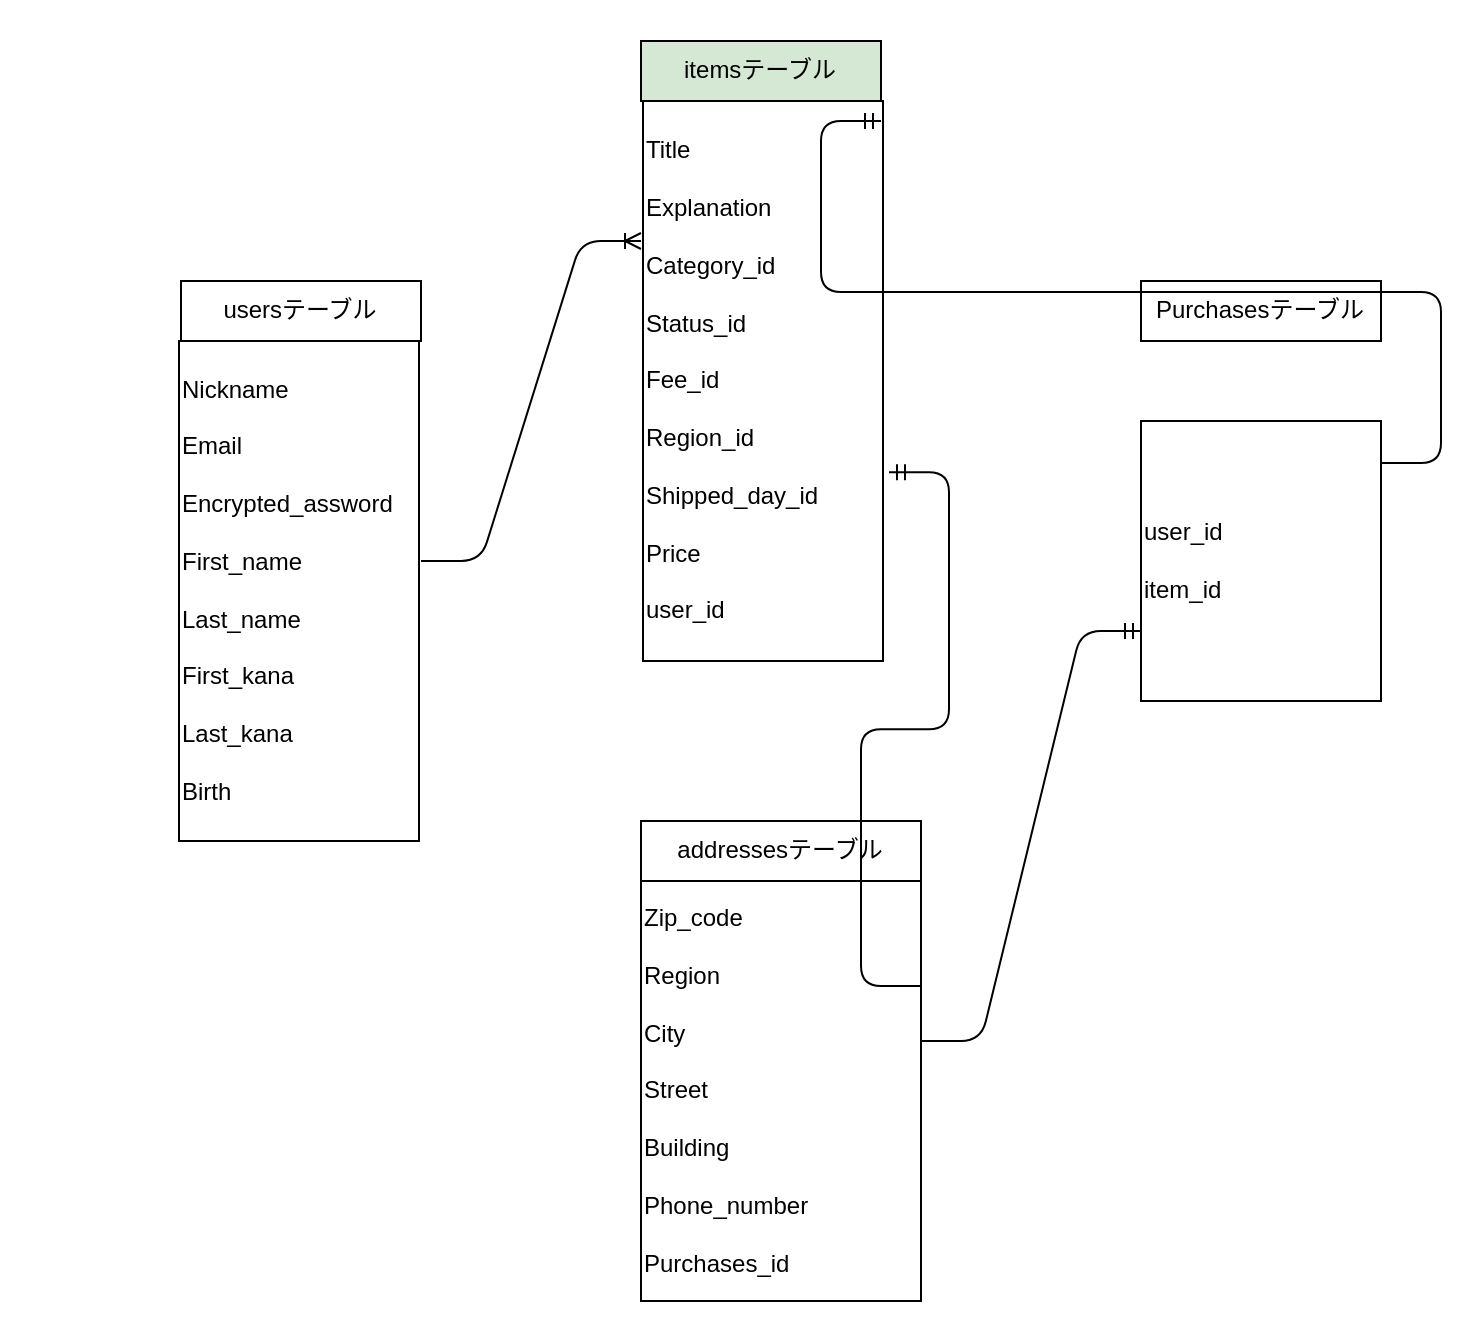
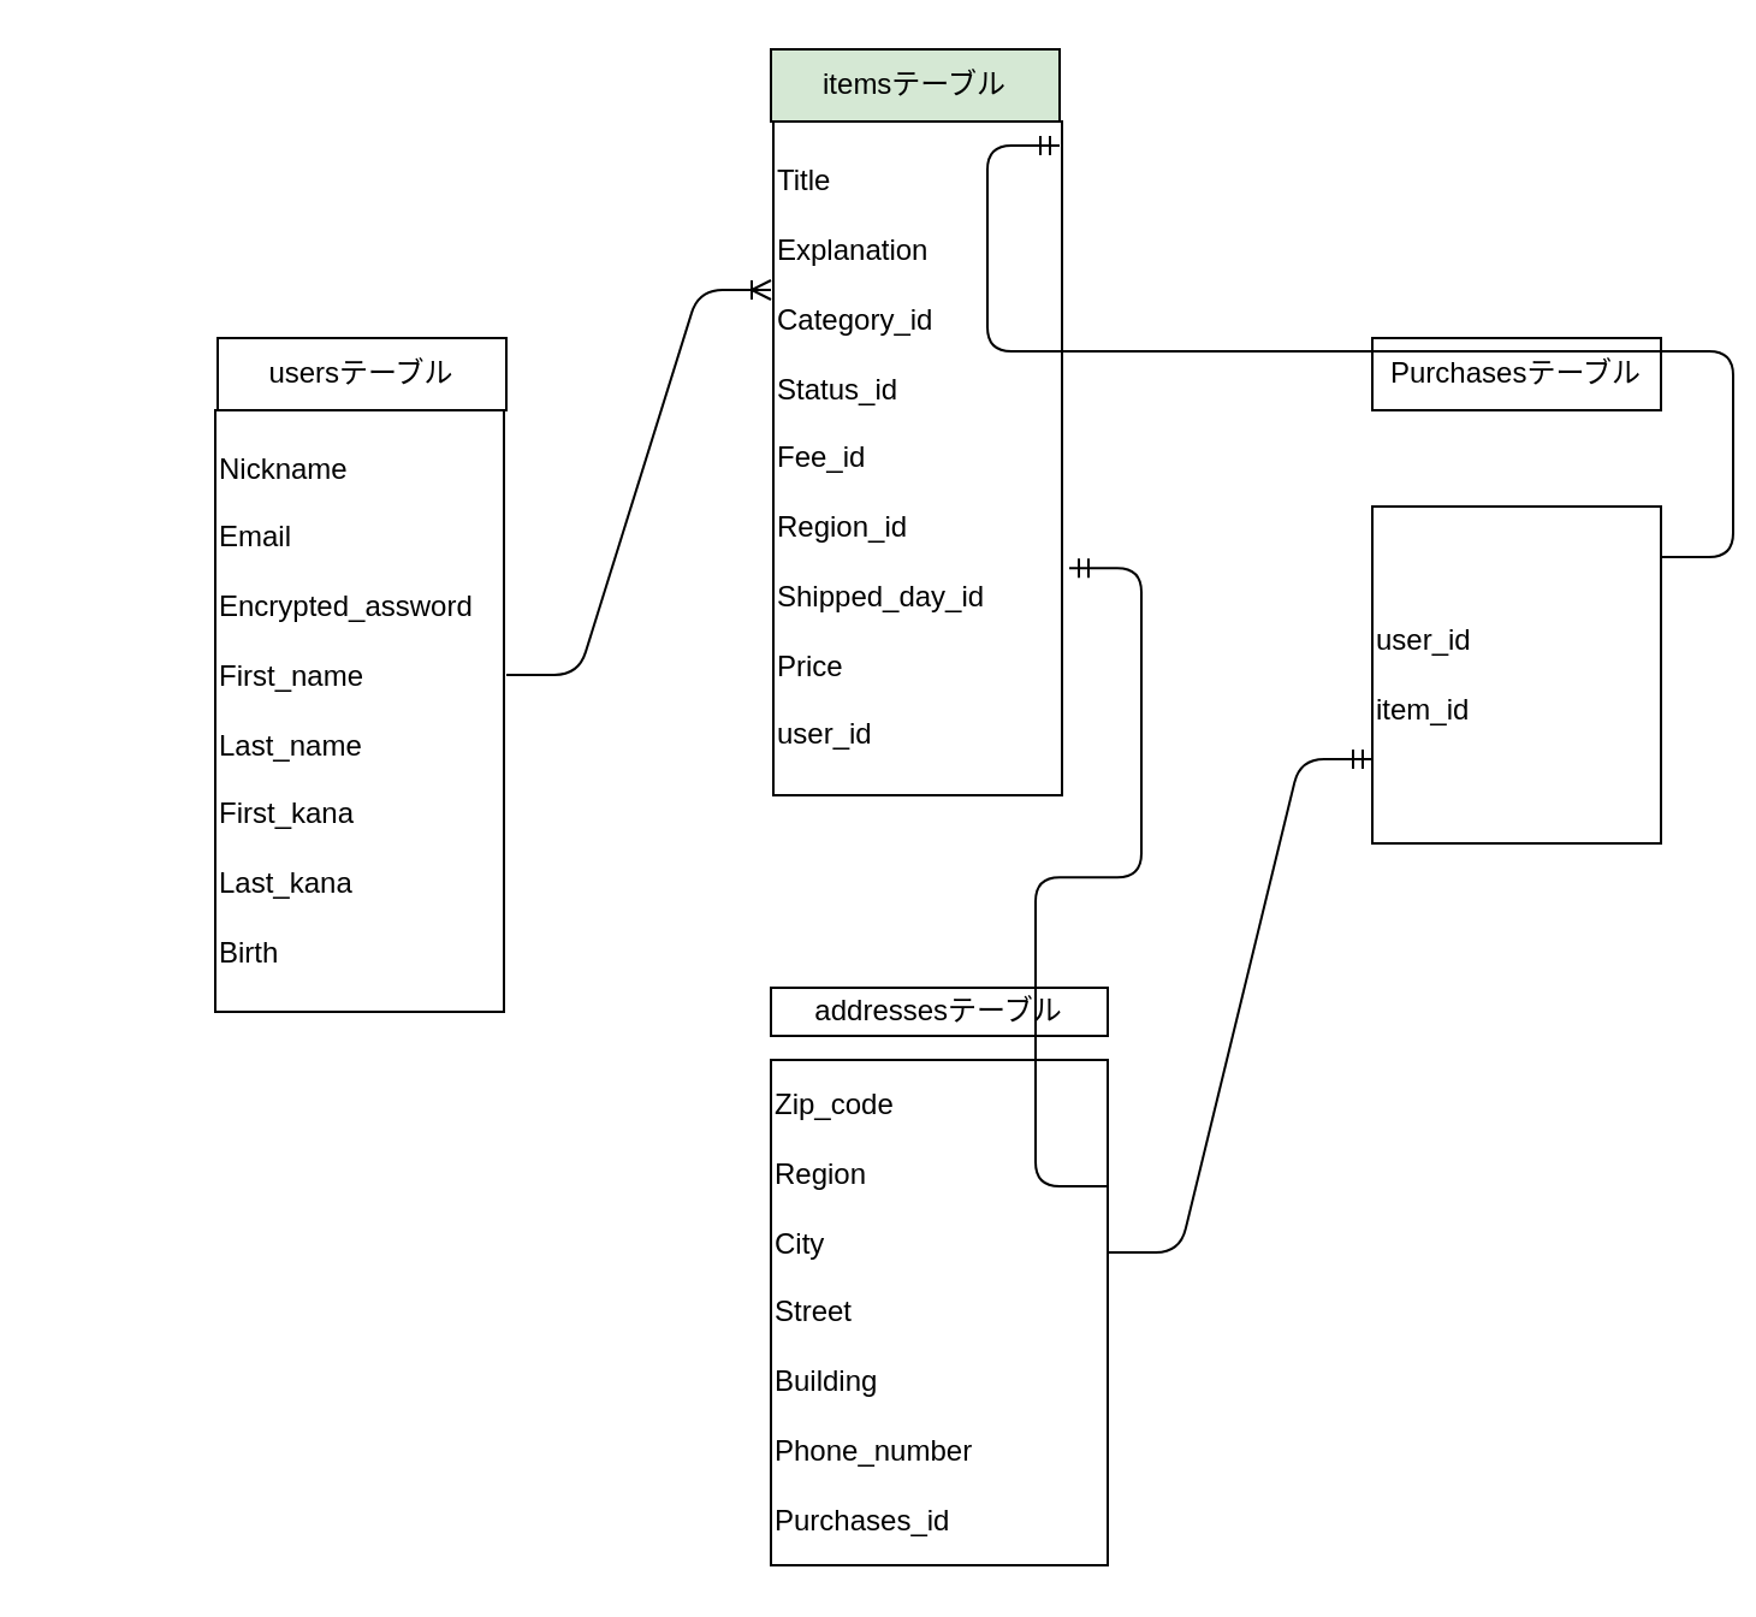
  <mxCell id="0" />
  <mxCell id="1" parent="0" />
  <mxCell id="2" value="&lt;span&gt;Nickname&lt;br&gt;&lt;/span&gt;&lt;br&gt;&lt;span&gt;Email&lt;br&gt;&lt;/span&gt;&lt;br&gt;&lt;span&gt;Encrypted_assword&lt;br&gt;&lt;/span&gt;&lt;br&gt;&lt;span&gt;First_name&lt;br&gt;&lt;/span&gt;&lt;br&gt;&lt;span&gt;Last_name&lt;br&gt;&lt;/span&gt;&lt;br&gt;First_kana&lt;br&gt;&lt;br&gt;Last_kana&lt;br&gt;&lt;br&gt;Birth" style="whiteSpace=wrap;html=1;rounded=0;sketch=0;align=left;" vertex="1" parent="1"><mxGeometry x="89" y="170" width="120" height="250" as="geometry" /></mxCell>
  <mxCell id="3" value="usersテーブル" style="whiteSpace=wrap;html=1;rounded=0;sketch=0;" vertex="1" parent="1"><mxGeometry x="90" y="140" width="120" height="30" as="geometry" /></mxCell>
  <mxCell id="4" style="edgeStyle=orthogonalEdgeStyle;curved=0;rounded=1;sketch=0;orthogonalLoop=1;jettySize=auto;html=1;exitX=0.5;exitY=1;exitDx=0;exitDy=0;" edge="1" parent="1" source="2" target="2"><mxGeometry relative="1" as="geometry" /></mxCell>
  <mxCell id="5" value="&lt;span&gt;Title&lt;br&gt;&lt;/span&gt;&lt;br&gt;&lt;span&gt;Explanation&lt;/span&gt;&lt;br&gt;&lt;span&gt;&lt;br&gt;Category_id&lt;/span&gt;&lt;br&gt;&lt;span&gt;&lt;br&gt;Status_id&lt;br&gt;&lt;br&gt;&lt;/span&gt;Fee_id&lt;br&gt;&lt;br&gt;Region_id&lt;br&gt;&lt;br&gt;Shipped_day_id&lt;br&gt;&lt;br&gt;Price&lt;br&gt;&lt;span&gt;&lt;br&gt;user_id&lt;br&gt;&lt;/span&gt;" style="whiteSpace=wrap;html=1;rounded=0;sketch=0;align=left;" vertex="1" parent="1"><mxGeometry x="321" y="50" width="120" height="280" as="geometry" /></mxCell>
  <mxCell id="6" value="itemsテーブル" style="whiteSpace=wrap;html=1;rounded=0;sketch=0;fillColor=#d5e8d4;" vertex="1" parent="1"><mxGeometry x="320" width="120" height="30" as="geometry" y="20" /></mxCell>
  <mxCell id="7" style="edgeStyle=orthogonalEdgeStyle;curved=0;rounded=1;sketch=0;orthogonalLoop=1;jettySize=auto;html=1;exitX=0.5;exitY=1;exitDx=0;exitDy=0;" edge="1" parent="1" source="5" target="5"><mxGeometry relative="1" as="geometry" /></mxCell>
  <mxCell id="8" value="Purchasesテーブル" style="whiteSpace=wrap;html=1;rounded=0;sketch=0;" vertex="1" parent="1"><mxGeometry x="570" y="140" width="120" height="30" as="geometry" /></mxCell>
  <mxCell id="9" value="user_id&lt;br&gt;&lt;br&gt;item_id" style="whiteSpace=wrap;html=1;rounded=0;sketch=0;align=left;" vertex="1" parent="1"><mxGeometry x="570" y="210" width="120" height="140" as="geometry" /></mxCell>
- <mxCell id="10" value="addressesテーブル" style="whiteSpace=wrap;html=1;rounded=0;sketch=0;" vertex="1" parent="1"><mxGeometry x="320" y="410" width="140" height="30" as="geometry" /></mxCell>
+ <mxCell id="10" value="addressesテーブル" style="whiteSpace=wrap;html=1;rounded=0;sketch=0;" vertex="1" parent="1"><mxGeometry x="320" y="410" width="140" height="20" as="geometry" /></mxCell>
  <mxCell id="11" value="&lt;span&gt;Zip_code&lt;br&gt;&lt;/span&gt;&lt;br&gt;&lt;span&gt;Region&lt;br&gt;&lt;/span&gt;&lt;br&gt;&lt;span&gt;City&lt;br&gt;&lt;/span&gt;&lt;br&gt;&lt;span&gt;Street&lt;br&gt;&lt;/span&gt;&lt;br&gt;&lt;span&gt;Building&lt;br&gt;&lt;/span&gt;&lt;br&gt;&lt;span&gt;Phone_number&lt;br&gt;&lt;/span&gt;&lt;br&gt;&lt;span&gt;Purchases_id&lt;/span&gt;" style="whiteSpace=wrap;html=1;rounded=0;sketch=0;align=left;" vertex="1" parent="1"><mxGeometry x="320" y="440" width="140" height="210" as="geometry" /></mxCell>
  <mxCell id="12" value="" style="edgeStyle=entityRelationEdgeStyle;fontSize=12;html=1;endArrow=ERoneToMany;" edge="1" parent="1"><mxGeometry width="100" height="100" relative="1" as="geometry"><mxPoint x="210" y="280" as="sourcePoint" /><mxPoint x="320" y="120" as="targetPoint" /></mxGeometry></mxCell>
  <mxCell id="13" value="&#10;&#10;&#10;&#10;" style="text;strokeColor=none;fillColor=none;spacingLeft=4;spacingRight=4;overflow=hidden;rotatable=0;points=[[0,0.5],[1,0.5]];portConstraint=eastwest;fontSize=12;" vertex="1" parent="1"><mxGeometry x="20" y="510" width="160" height="30" as="geometry" /></mxCell>
  <mxCell id="14" value="" style="edgeStyle=entityRelationEdgeStyle;fontSize=12;html=1;endArrow=ERmandOne;entryX=1.025;entryY=0.663;entryDx=0;entryDy=0;exitX=1;exitY=0.25;exitDx=0;exitDy=0;entryPerimeter=0;" edge="1" parent="1" source="11" target="5"><mxGeometry width="100" height="100" relative="1" as="geometry"><mxPoint x="471" y="460" as="sourcePoint" /><mxPoint x="321" y="205" as="targetPoint" /></mxGeometry></mxCell>
  <mxCell id="15" value="" style="edgeStyle=entityRelationEdgeStyle;fontSize=12;html=1;endArrow=ERmandOne;exitX=1;exitY=0.15;exitDx=0;exitDy=0;exitPerimeter=0;" edge="1" parent="1" source="9"><mxGeometry width="100" height="100" relative="1" as="geometry"><mxPoint x="340" y="160" as="sourcePoint" /><mxPoint x="440" y="60" as="targetPoint" /></mxGeometry></mxCell>
  <mxCell id="16" value="" style="edgeStyle=entityRelationEdgeStyle;fontSize=12;html=1;endArrow=ERmandOne;entryX=0;entryY=0.75;entryDx=0;entryDy=0;exitX=1;exitY=0.381;exitDx=0;exitDy=0;exitPerimeter=0;" edge="1" parent="1" source="11" target="9"><mxGeometry width="100" height="100" relative="1" as="geometry"><mxPoint x="520" y="460" as="sourcePoint" /><mxPoint x="620" y="360" as="targetPoint" /></mxGeometry></mxCell>
